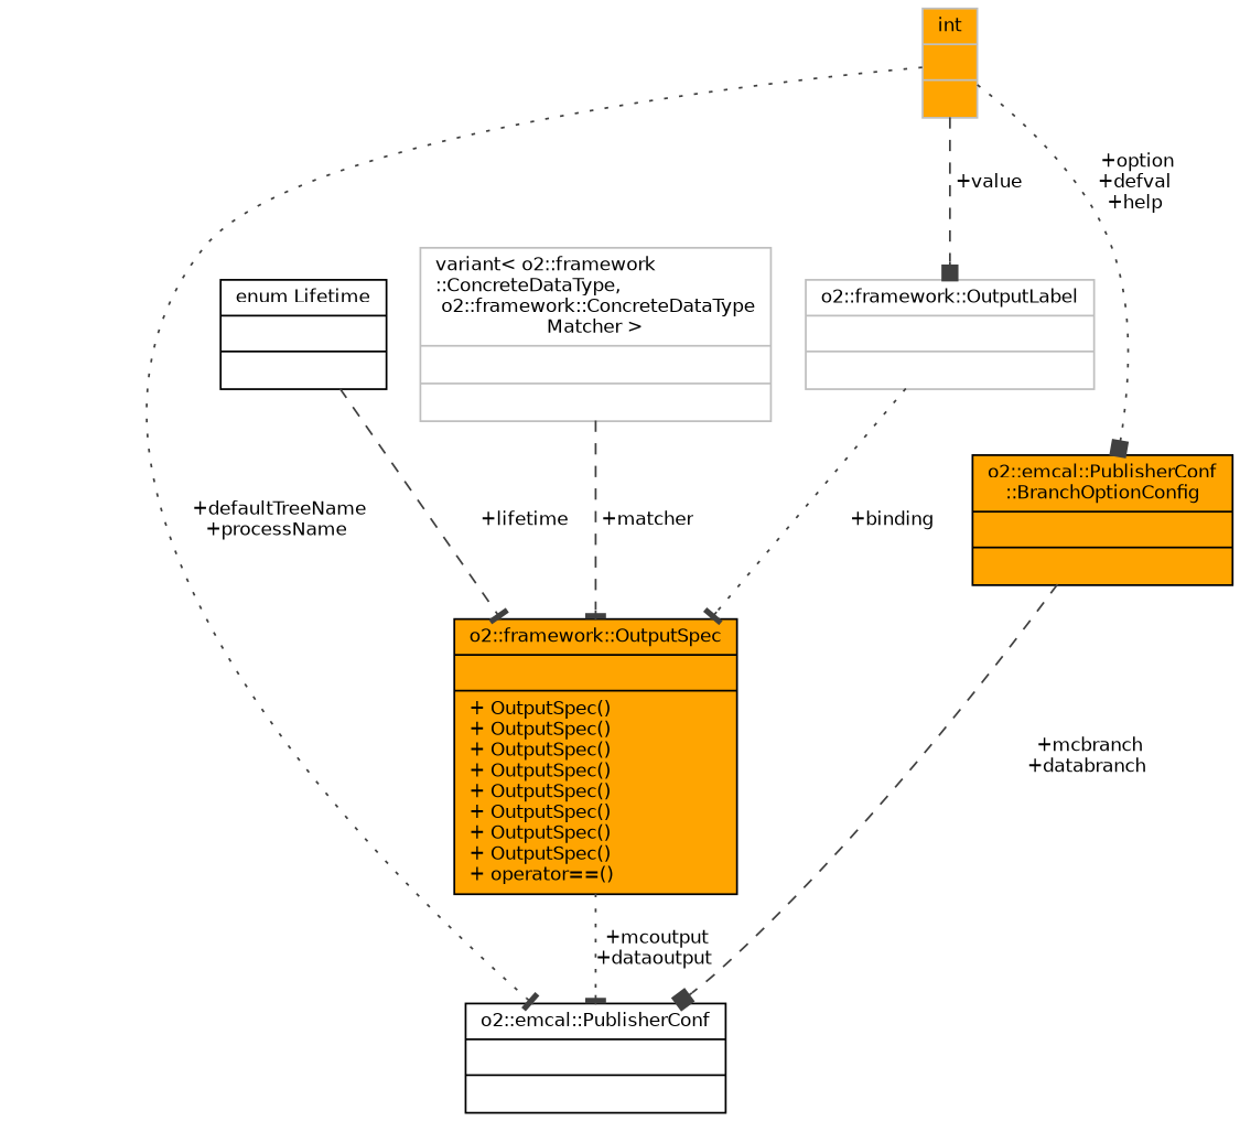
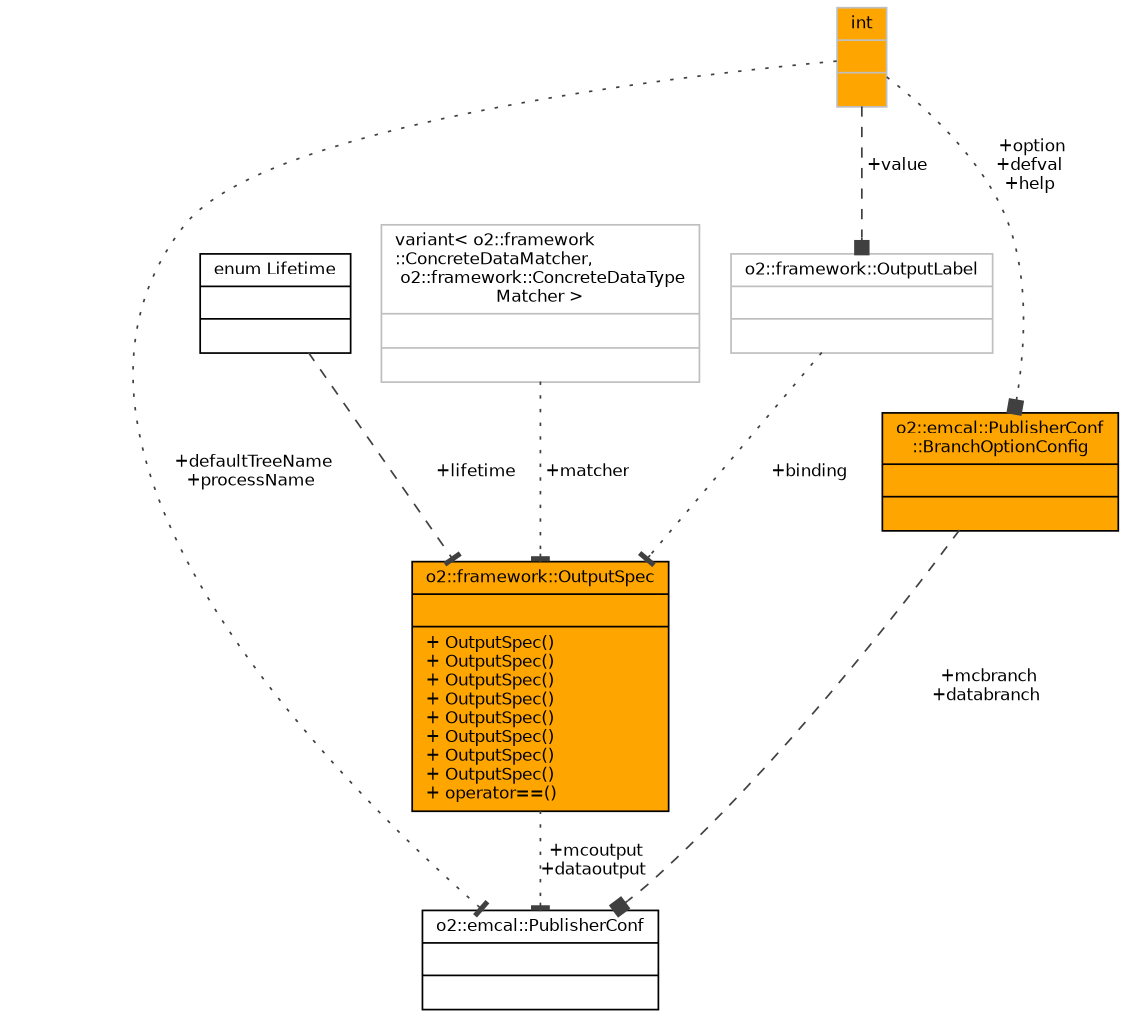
  digraph {
    node [color=black fillcolor=white fontname=Helvetica fontsize=10 shape=record style=filled]
    edge [arrowhead=tee color=grey25 fontname=Helvetica fontsize=10 labelfontname=Helvetica labelfontsize=10 style=dotted]
    n1 [fontcolor=black height=0.2 label="{o2::emcal::PublisherConf\n||}" width=0.4]
    n2 [fillcolor=orange height=0.2 label="{o2::framework::OutputSpec\n||+ OutputSpec()\l+ OutputSpec()\l+ OutputSpec()\l+ OutputSpec()\l+ OutputSpec()\l+ OutputSpec()\l+ OutputSpec()\l+ OutputSpec()\l+ operator==()\l}" width=0.4]
    n3 [height=0.2 label="{enum Lifetime\n||}" width=0.4]
    n4 [color=grey75 height=0.2 label="{o2::framework::OutputLabel\n||}" width=0.4]
    n5 [color=grey75 fillcolor=orange height=0.2 label="{int\n||}" width=0.4]
    n6 [fillcolor=orange height=0.2 label="{o2::emcal::PublisherConf\l::BranchOptionConfig\n||}" width=0.4]
-   n7 [color=grey75 height=0.2 label="{variant\< o2::framework\l::ConcreteDataType,\l o2::framework::ConcreteDataType\lMatcher \>\n||}" width=0.4]
+   n7 [color=grey75 height=0.2 label="{variant\< o2::framework\l::ConcreteDataMatcher,\l o2::framework::ConcreteDataType\lMatcher \>\n||}" width=0.4]
    n2 -> n1 [label=" +mcoutput\n+dataoutput"]
    n3 -> n2 [label=" +lifetime" style=dashed]
    n4 -> n2 [label=" +binding"]
    n5 -> n1 [label=" +defaultTreeName\n+processName"]
    n5 -> n4 [arrowhead=box label=" +value" style=dashed]
    n5 -> n6 [arrowhead=box label=" +option\n+defval\n+help"]
    n6 -> n1 [arrowhead=box label=" +mcbranch\n+databranch" style=dashed]
-   n7 -> n2 [label=" +matcher" style=dashed]
+   n7 -> n2 [label=" +matcher"]
  }
